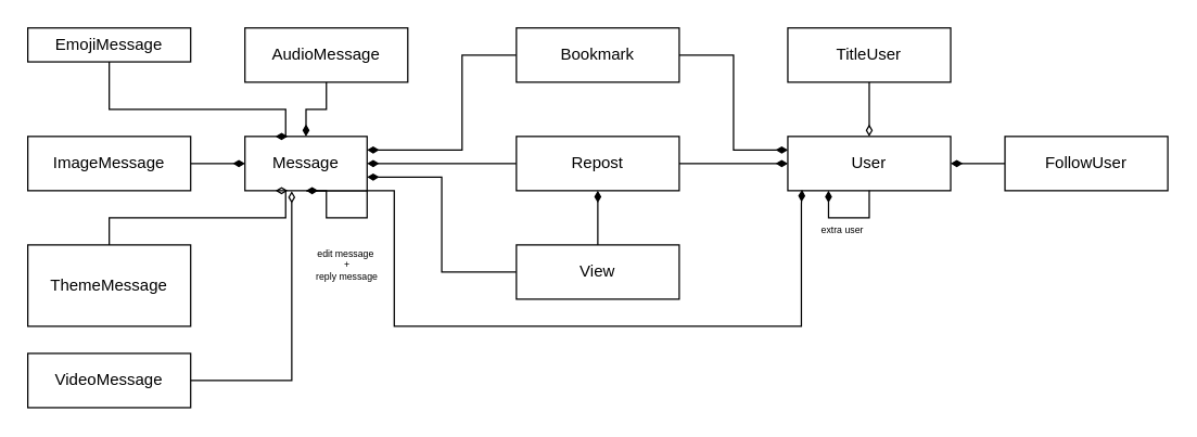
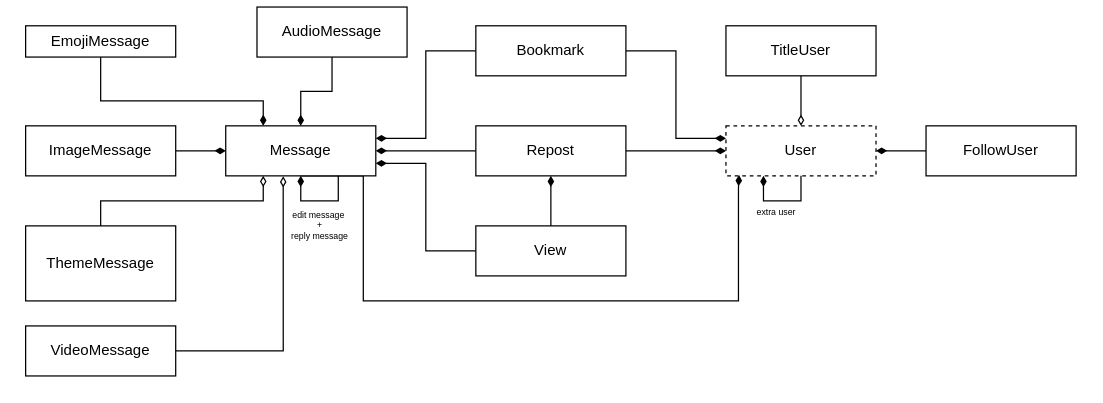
  <mxCell id="0" />
  <mxCell id="1" parent="0" />
- <mxCell id="2" value="User" style="rounded=0;whiteSpace=wrap;html=1;" vertex="1" parent="1"><mxGeometry x="580" y="100" width="120" height="40" as="geometry" /></mxCell>
+ <mxCell id="2" value="User" style="rounded=0;whiteSpace=wrap;html=1;dashed=1;" vertex="1" parent="1"><mxGeometry x="580" y="100" width="120" height="40" as="geometry" /></mxCell>
  <mxCell id="3" style="edgeStyle=orthogonalEdgeStyle;rounded=0;orthogonalLoop=1;jettySize=auto;html=1;entryX=1;entryY=0.5;entryDx=0;entryDy=0;endArrow=diamondThin;endFill=1;" edge="1" parent="1" source="5" target="13"><mxGeometry relative="1" as="geometry" /></mxCell>
  <mxCell id="4" style="edgeStyle=orthogonalEdgeStyle;rounded=0;orthogonalLoop=1;jettySize=auto;html=1;entryX=0;entryY=0.5;entryDx=0;entryDy=0;endArrow=diamondThin;endFill=1;" edge="1" parent="1" source="5" target="2"><mxGeometry relative="1" as="geometry" /></mxCell>
  <mxCell id="5" value="Repost" style="rounded=0;whiteSpace=wrap;html=1;" vertex="1" parent="1"><mxGeometry x="380" y="100" width="120" height="40" as="geometry" /></mxCell>
  <mxCell id="6" style="edgeStyle=orthogonalEdgeStyle;rounded=0;orthogonalLoop=1;jettySize=auto;html=1;entryX=1;entryY=0.75;entryDx=0;entryDy=0;endArrow=diamondThin;endFill=1;" edge="1" parent="1" source="8" target="13"><mxGeometry relative="1" as="geometry" /></mxCell>
  <mxCell id="7" style="edgeStyle=orthogonalEdgeStyle;rounded=0;orthogonalLoop=1;jettySize=auto;html=1;endArrow=diamondThin;endFill=1;" edge="1" parent="1" source="8" target="5"><mxGeometry relative="1" as="geometry" /></mxCell>
  <mxCell id="8" value="View" style="rounded=0;whiteSpace=wrap;html=1;" vertex="1" parent="1"><mxGeometry x="380" y="180" width="120" height="40" as="geometry" /></mxCell>
  <mxCell id="9" style="edgeStyle=orthogonalEdgeStyle;rounded=0;orthogonalLoop=1;jettySize=auto;html=1;entryX=1;entryY=0.25;entryDx=0;entryDy=0;endArrow=diamondThin;endFill=1;" edge="1" parent="1" source="11" target="13"><mxGeometry relative="1" as="geometry"><mxPoint x="300" y="120" as="targetPoint" /><Array as="points"><mxPoint x="340" y="40" /><mxPoint x="340" y="110" /></Array></mxGeometry></mxCell>
  <mxCell id="10" style="edgeStyle=orthogonalEdgeStyle;rounded=0;orthogonalLoop=1;jettySize=auto;html=1;entryX=0;entryY=0.25;entryDx=0;entryDy=0;endArrow=diamondThin;endFill=1;" edge="1" parent="1" source="11" target="2"><mxGeometry relative="1" as="geometry" /></mxCell>
  <mxCell id="11" value="Bookmark" style="rounded=0;whiteSpace=wrap;html=1;" vertex="1" parent="1"><mxGeometry x="380" y="20" width="120" height="40" as="geometry" /></mxCell>
  <mxCell id="12" style="edgeStyle=orthogonalEdgeStyle;rounded=0;orthogonalLoop=1;jettySize=auto;html=1;exitX=0.5;exitY=1;exitDx=0;exitDy=0;endArrow=diamondThin;endFill=1;entryX=0.087;entryY=0.981;entryDx=0;entryDy=0;entryPerimeter=0;" edge="1" parent="1" source="13" target="2"><mxGeometry relative="1" as="geometry"><mxPoint x="670" y="150" as="targetPoint" /><Array as="points"><mxPoint x="290" y="140" /><mxPoint x="290" y="240" /><mxPoint x="590" y="240" /><mxPoint x="590" y="150" /></Array></mxGeometry></mxCell>
- <mxCell id="13" value="Message" style="rounded=0;whiteSpace=wrap;html=1;" vertex="1" parent="1"><mxGeometry x="180" y="100" width="90" height="40" as="geometry" /></mxCell>
+ <mxCell id="13" value="Message" style="rounded=0;whiteSpace=wrap;html=1;" vertex="1" parent="1"><mxGeometry x="180" y="100" width="120" height="40" as="geometry" /></mxCell>
  <mxCell id="14" style="edgeStyle=orthogonalEdgeStyle;rounded=0;orthogonalLoop=1;jettySize=auto;html=1;entryX=0;entryY=0.5;entryDx=0;entryDy=0;endArrow=diamondThin;endFill=1;" edge="1" parent="1" source="15" target="13"><mxGeometry relative="1" as="geometry" /></mxCell>
  <mxCell id="15" value="ImageMessage" style="rounded=0;whiteSpace=wrap;html=1;" vertex="1" parent="1"><mxGeometry x="20" y="100" width="120" height="40" as="geometry" /></mxCell>
  <mxCell id="16" style="edgeStyle=orthogonalEdgeStyle;rounded=0;orthogonalLoop=1;jettySize=auto;html=1;entryX=1;entryY=0.5;entryDx=0;entryDy=0;endArrow=diamondThin;endFill=1;" edge="1" parent="1" source="17" target="2"><mxGeometry relative="1" as="geometry" /></mxCell>
  <mxCell id="17" value="FollowUser" style="rounded=0;whiteSpace=wrap;html=1;" vertex="1" parent="1"><mxGeometry x="740" y="100" width="120" height="40" as="geometry" /></mxCell>
  <mxCell id="18" style="edgeStyle=orthogonalEdgeStyle;rounded=0;orthogonalLoop=1;jettySize=auto;html=1;entryX=0.25;entryY=1;entryDx=0;entryDy=0;endArrow=diamondThin;endFill=0;" edge="1" parent="1" source="19" target="13"><mxGeometry relative="1" as="geometry"><Array as="points"><mxPoint x="80" y="160" /><mxPoint x="210" y="160" /></Array></mxGeometry></mxCell>
  <mxCell id="19" value="ThemeMessage" style="rounded=0;whiteSpace=wrap;html=1;" vertex="1" parent="1"><mxGeometry x="20" y="180" width="120" height="60" as="geometry" /></mxCell>
  <mxCell id="20" style="edgeStyle=orthogonalEdgeStyle;rounded=0;orthogonalLoop=1;jettySize=auto;html=1;entryX=0.5;entryY=0;entryDx=0;entryDy=0;endArrow=diamondThin;endFill=1;" edge="1" parent="1" source="21" target="13"><mxGeometry relative="1" as="geometry" /></mxCell>
- <mxCell id="21" value="AudioMessage" style="rounded=0;whiteSpace=wrap;html=1;" vertex="1" parent="1"><mxGeometry x="180" y="20" width="120" height="40" as="geometry" /></mxCell>
+ <mxCell id="21" value="AudioMessage" style="rounded=0;whiteSpace=wrap;html=1;" vertex="1" parent="1"><mxGeometry x="205" y="5" width="120" height="40" as="geometry" /></mxCell>
  <mxCell id="22" style="edgeStyle=orthogonalEdgeStyle;rounded=0;orthogonalLoop=1;jettySize=auto;html=1;entryX=0.25;entryY=0;entryDx=0;entryDy=0;endArrow=diamondThin;endFill=1;" edge="1" parent="1" source="23" target="13"><mxGeometry relative="1" as="geometry"><Array as="points"><mxPoint x="80" y="80" /><mxPoint x="210" y="80" /></Array></mxGeometry></mxCell>
  <mxCell id="23" value="EmojiMessage" style="rounded=0;whiteSpace=wrap;html=1;" vertex="1" parent="1"><mxGeometry x="20" y="20" width="120" height="25" as="geometry" /></mxCell>
  <mxCell id="24" style="edgeStyle=orthogonalEdgeStyle;rounded=0;orthogonalLoop=1;jettySize=auto;html=1;entryX=0.5;entryY=0;entryDx=0;entryDy=0;endArrow=diamondThin;endFill=0;" edge="1" parent="1" source="25" target="2"><mxGeometry relative="1" as="geometry" /></mxCell>
  <mxCell id="25" value="TitleUser" style="rounded=0;whiteSpace=wrap;html=1;" vertex="1" parent="1"><mxGeometry x="580" y="20" width="120" height="40" as="geometry" /></mxCell>
  <mxCell id="26" style="edgeStyle=orthogonalEdgeStyle;rounded=0;orthogonalLoop=1;jettySize=auto;html=1;entryX=0.5;entryY=1;entryDx=0;entryDy=0;endArrow=diamondThin;endFill=1;" edge="1" parent="1" source="13" target="13"><mxGeometry relative="1" as="geometry"><Array as="points"><mxPoint x="270" y="160" /><mxPoint x="240" y="160" /></Array></mxGeometry></mxCell>
- <mxCell id="27" value="edit message&amp;nbsp;&lt;div&gt;+&lt;/div&gt;&lt;div&gt;reply message&lt;/div&gt;" style="text;html=1;align=center;verticalAlign=middle;resizable=0;points=[];autosize=1;strokeColor=none;fillColor=none;fontSize=7;" vertex="1" parent="1"><mxGeometry x="220" y="175" width="70" height="40" as="geometry" /></mxCell>
+ <mxCell id="27" value="edit message&amp;nbsp;&lt;div&gt;+&lt;/div&gt;&lt;div&gt;reply message&lt;/div&gt;" style="text;html=1;align=center;verticalAlign=middle;resizable=0;points=[];autosize=1;strokeColor=none;fillColor=none;fontSize=7;" vertex="1" parent="1"><mxGeometry y="160" width="70" height="40" as="geometry" x="220" /></mxCell>
  <mxCell id="28" style="edgeStyle=orthogonalEdgeStyle;rounded=0;orthogonalLoop=1;jettySize=auto;html=1;entryX=0.25;entryY=1;entryDx=0;entryDy=0;endArrow=diamondThin;endFill=1;" edge="1" parent="1" source="2" target="2"><mxGeometry relative="1" as="geometry"><Array as="points"><mxPoint x="640" y="160" /><mxPoint x="610" y="160" /></Array></mxGeometry></mxCell>
  <mxCell id="29" value="&lt;font&gt;extra user&lt;/font&gt;" style="text;html=1;align=center;verticalAlign=middle;resizable=0;points=[];autosize=1;strokeColor=none;fillColor=none;fontSize=7;" vertex="1" parent="1"><mxGeometry x="595" y="160" width="50" height="20" as="geometry" /></mxCell>
  <mxCell id="30" value="VideoMessage" style="rounded=0;whiteSpace=wrap;html=1;" vertex="1" parent="1"><mxGeometry x="20" y="260" width="120" height="40" as="geometry" /></mxCell>
  <mxCell id="31" style="edgeStyle=orthogonalEdgeStyle;rounded=0;orthogonalLoop=1;jettySize=auto;html=1;entryX=0.383;entryY=1.008;entryDx=0;entryDy=0;entryPerimeter=0;endArrow=diamondThin;endFill=0;" edge="1" parent="1" source="30" target="13"><mxGeometry relative="1" as="geometry" /></mxCell>
